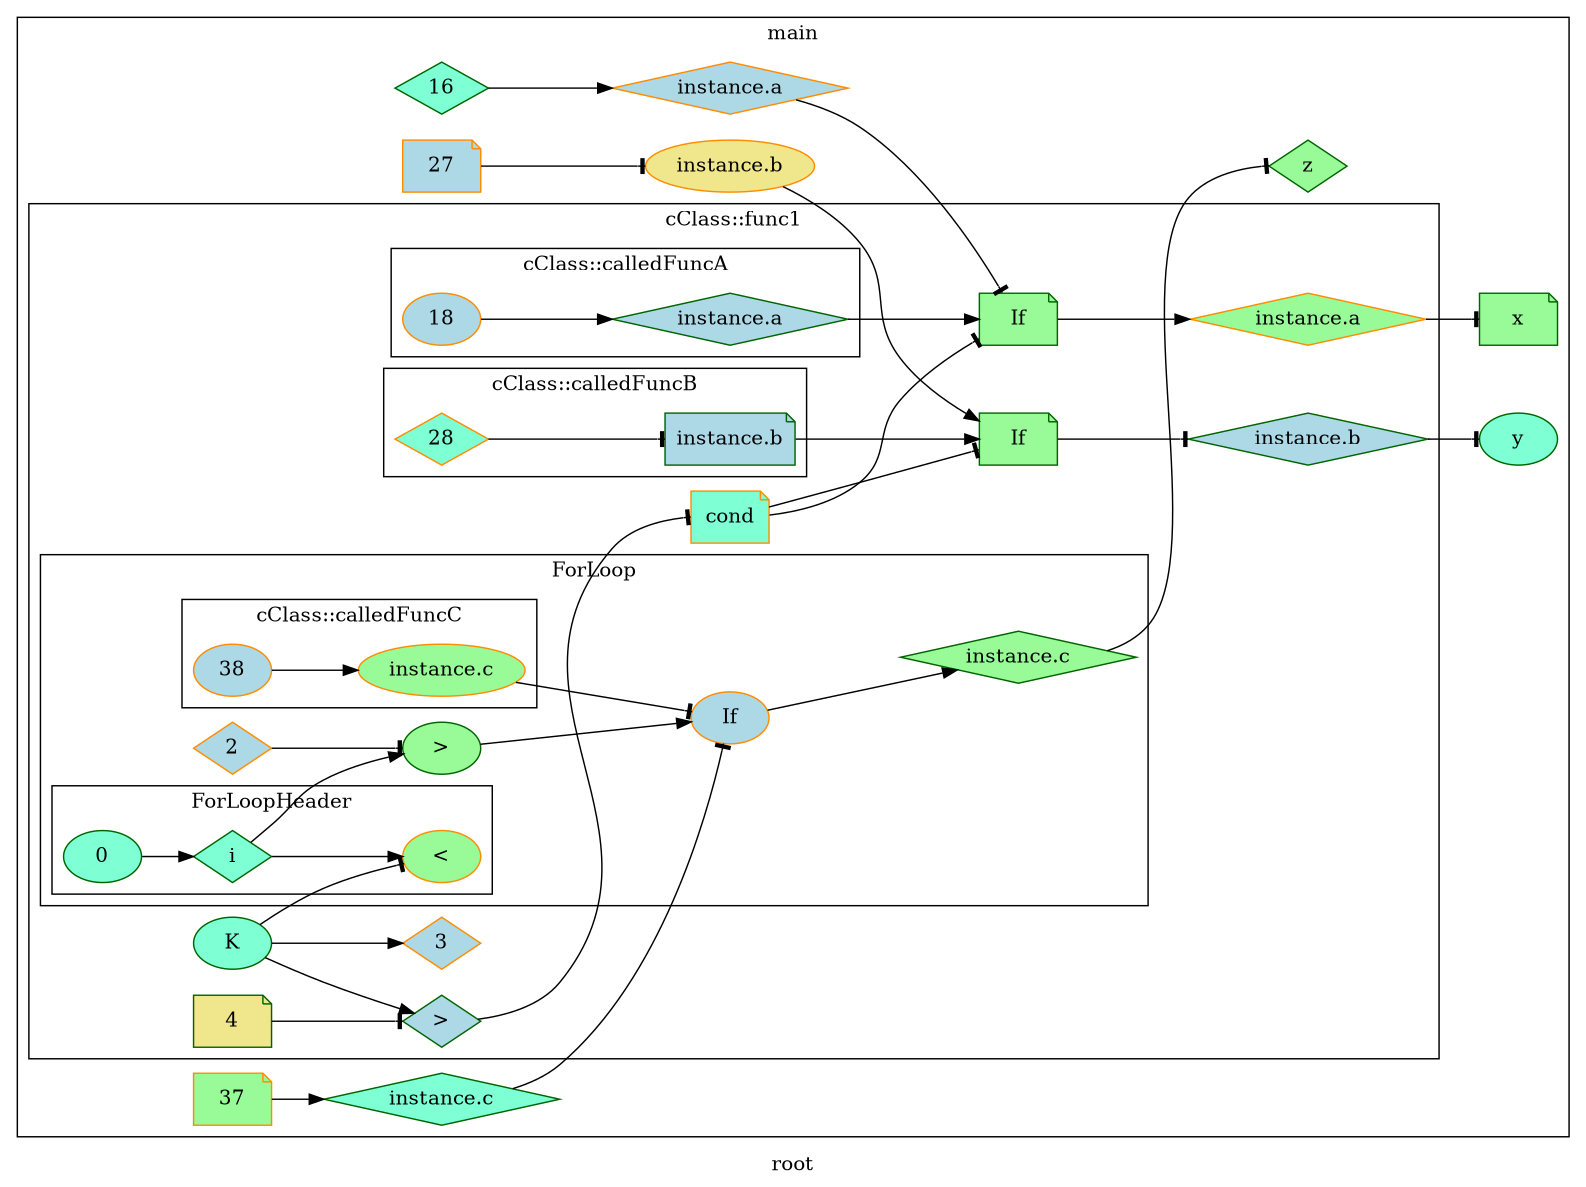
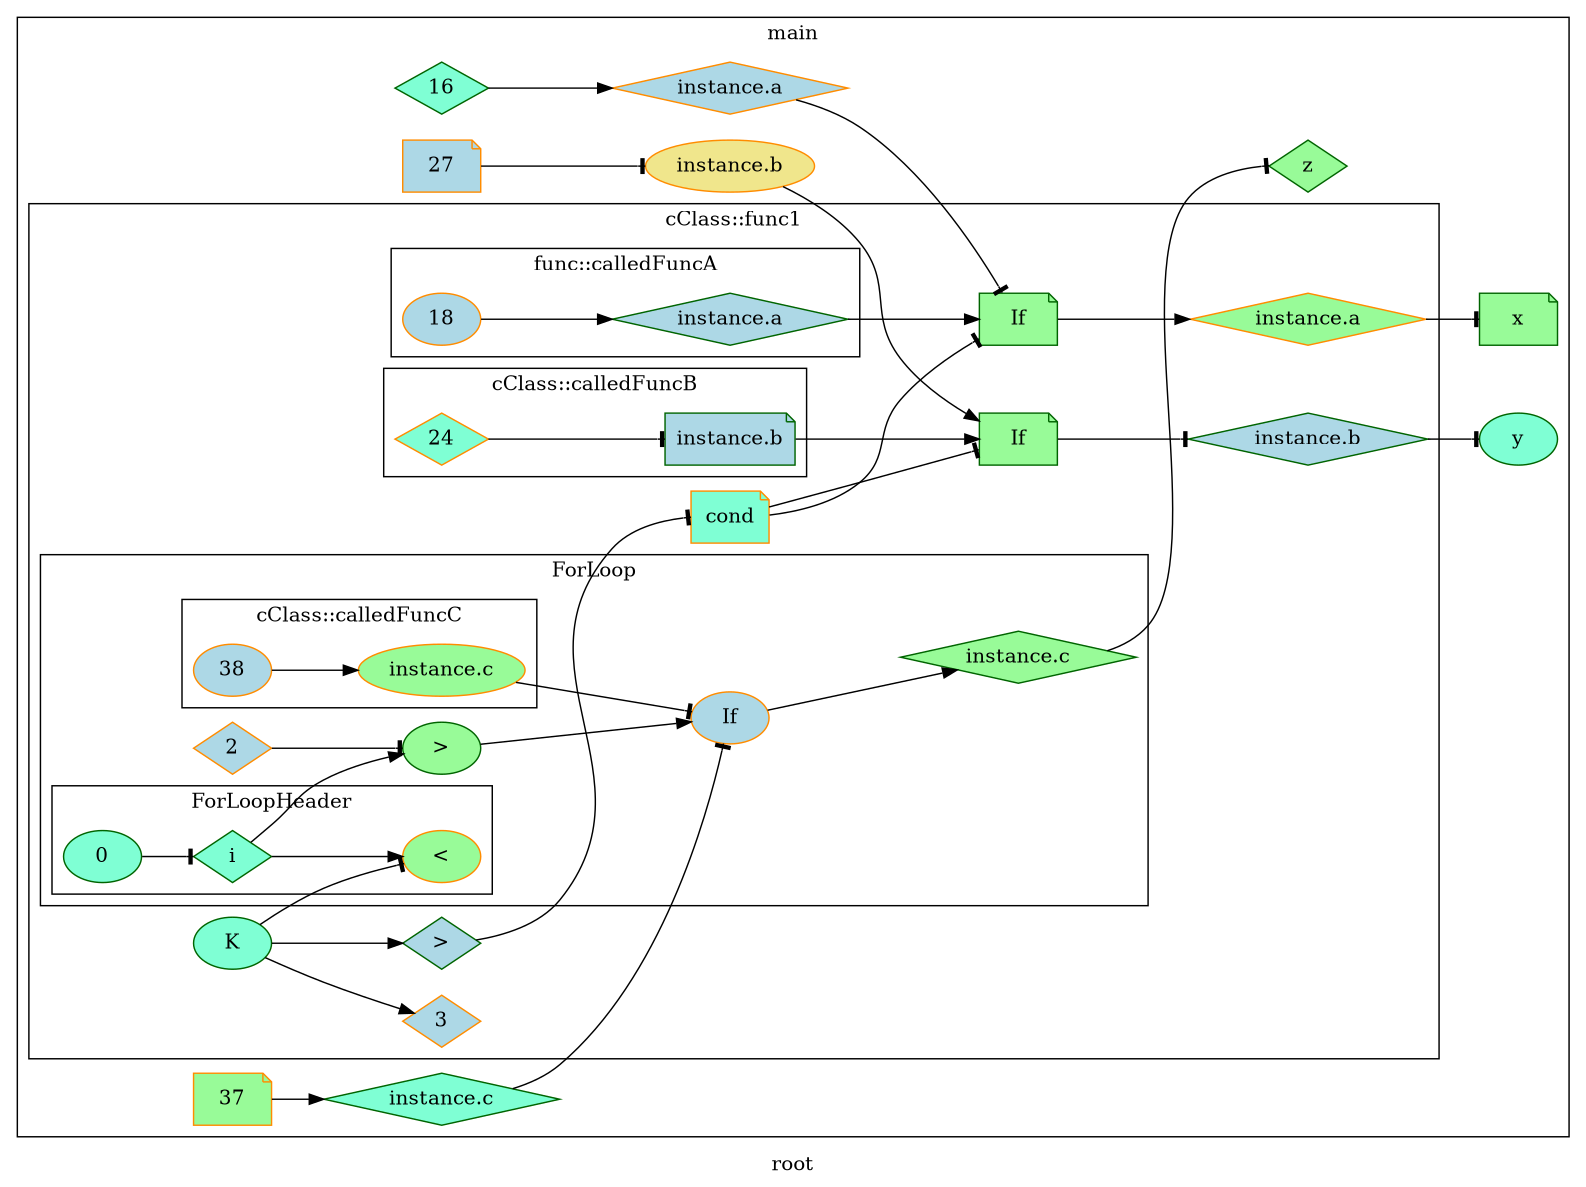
  digraph {
    label=root
    rankdir=LR
    node [color=darkgreen fillcolor=lightblue shape=diamond style=filled]
    edge [arrowhead=tee]
    n1 [color=darkorange label=18 shape=ellipse startinglines=11]
    n2 [label="instance.a" startingline=11]
-   n3 [color=darkorange fillcolor=aquamarine label=28 startinglines=16]
+   n3 [color=darkorange fillcolor=aquamarine label=24 startinglines=16]
    n4 [label="instance.b" shape=note startingline=16]
    n5 [fillcolor=aquamarine label=0 shape=ellipse startinglines=37]
    n6 [fillcolor=aquamarine label=i startingline=37]
    n7 [color=darkorange fillcolor=palegreen label="<" shape=ellipse startinglines=37]
    n8 [color=darkorange label=38 shape=ellipse startinglines=21]
    n9 [color=darkorange fillcolor=palegreen label="instance.c" shape=ellipse startingline=21]
    n10 [color=darkorange label=2 startinglines=39]
    n11 [fillcolor=palegreen label=">" shape=ellipse startinglines=39]
    n12 [color=darkorange label=If shape=ellipse startinglines=21]
    n13 [fillcolor=palegreen label="instance.c" startingline=21]
    n14 [color=darkorange label=3 startinglines=26]
    n15 [fillcolor=aquamarine label=K shape=ellipse startingline=26]
-   n16 [fillcolor=khaki label=4 shape=note startinglines=27]
    n17 [label=">" startinglines=27]
    n18 [color=darkorange fillcolor=aquamarine label=cond shape=note startingline=27]
    n19 [fillcolor=palegreen label=If shape=note startinglines=11]
    n20 [color=darkorange fillcolor=palegreen label="instance.a" startingline=11]
    n21 [fillcolor=palegreen label=If shape=note startinglines=16]
    n22 [label="instance.b" startingline=16]
    n23 [fillcolor=aquamarine label=16 startinglines=47]
    n24 [color=darkorange label="instance.a" startingline=47]
    n25 [color=darkorange label=27 shape=note startinglines=48]
    n26 [color=darkorange fillcolor=khaki label="instance.b" shape=ellipse startingline=48]
    n27 [color=darkorange fillcolor=palegreen label=37 shape=note startinglines=49]
    n28 [fillcolor=aquamarine label="instance.c" startingline=49]
    n29 [fillcolor=palegreen label=x shape=note startingline=51]
    n30 [fillcolor=aquamarine label=y shape=ellipse startingline=52]
    n31 [fillcolor=palegreen label=z startingline=53]
    subgraph cluster_1 {
      label=main
      parent=G
      startinglines="24_45_45"
      n23
      n24
      n25
      n26
      n27
      n28
      n29
      n30
      n31
      subgraph cluster_2 {
        label="cClass::func1"
        parent=cluster_1
        startinglines="48_49_50"
        n14
        n15
-       n16
        n17
        n18
        n19
        n20
        n21
        n22
        subgraph cluster_3 {
-         label="cClass::calledFuncA"
+         label="func::calledFuncA"
          parent=cluster_2
          startinglines="27_29_30"
          n1
          n2
        }
        subgraph cluster_4 {
          label="cClass::calledFuncB"
          parent=cluster_2
          startinglines="32_33_34"
          n3
          n4
        }
        subgraph cluster_5 {
          label=ForLoop
          parent=cluster_2
          startinglines="34_16_37"
          n10
          n11
          n12
          n13
          subgraph cluster_6 {
            label=ForLoopHeader
            parent=cluster_5
            startinglines="34_16_37"
            n5
            n6
            n7
          }
          subgraph cluster_7 {
            label="cClass::calledFuncC"
            parent=cluster_5
            startinglines="37_39_40"
            n8
            n9
          }
        }
      }
    }
    n1 -> n2 [arrowhead=normal]
    n2 -> n19 [arrowhead=normal]
    n3 -> n4
    n4 -> n21 [arrowhead=normal]
-   n5 -> n6 [arrowhead=normal]
+   n5 -> n6
    n6 -> n7 [arrowhead=normal]
    n6 -> n11 [arrowhead=normal]
    n8 -> n9 [arrowhead=normal]
    n9 -> n12
    n10 -> n11
    n11 -> n12 [arrowhead=normal]
    n12 -> n13 [arrowhead=normal]
    n13 -> n31
    n15 -> n7
    n15 -> n14 [arrowhead=normal]
    n15 -> n17 [arrowhead=normal]
-   n16 -> n17
    n17 -> n18
    n18 -> n19
    n18 -> n21
    n19 -> n20 [arrowhead=normal]
    n20 -> n29
    n21 -> n22
    n22 -> n30
    n23 -> n24 [arrowhead=normal]
    n24 -> n19
    n25 -> n26
    n26 -> n21 [arrowhead=normal]
    n27 -> n28 [arrowhead=normal]
    n28 -> n12
  }
